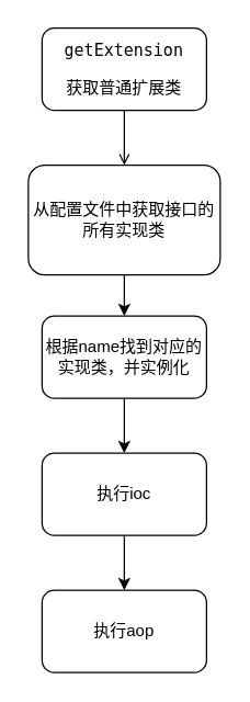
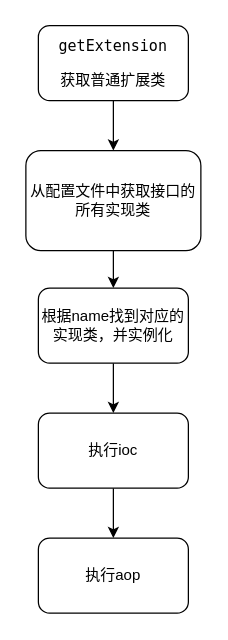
  <mxCell id="0" />
  <mxCell id="1" parent="0" />
- <mxCell id="2" value="" style="edgeStyle=orthogonalEdgeStyle;rounded=0;orthogonalLoop=1;jettySize=auto;html=1;endArrow=open;" edge="1" parent="1" source="3" target="5"><mxGeometry relative="1" as="geometry" /></mxCell>
+ <mxCell id="2" value="" style="edgeStyle=orthogonalEdgeStyle;rounded=0;orthogonalLoop=1;jettySize=auto;html=1;" edge="1" parent="1" source="3" target="5"><mxGeometry relative="1" as="geometry" /></mxCell>
  <mxCell id="3" value="&lt;pre&gt;getExtension&lt;/pre&gt;&lt;pre&gt;获取普通扩展类&lt;/pre&gt;" style="rounded=1;whiteSpace=wrap;html=1;" vertex="1" parent="1"><mxGeometry x="30" y="20" width="120" height="60" as="geometry" /></mxCell>
  <mxCell id="4" value="" style="edgeStyle=orthogonalEdgeStyle;rounded=0;orthogonalLoop=1;jettySize=auto;html=1;" edge="1" parent="1" source="5" target="7"><mxGeometry relative="1" as="geometry" /></mxCell>
  <mxCell id="5" value="从配置文件中获取接口的所有实现类" style="rounded=1;whiteSpace=wrap;html=1;" vertex="1" parent="1"><mxGeometry x="20" y="120" width="140" height="80" as="geometry" /></mxCell>
  <mxCell id="6" value="" style="edgeStyle=orthogonalEdgeStyle;rounded=0;orthogonalLoop=1;jettySize=auto;html=1;" edge="1" parent="1" source="7" target="9"><mxGeometry relative="1" as="geometry" /></mxCell>
  <mxCell id="7" value="根据name找到对应的实现类，并实例化" style="rounded=1;whiteSpace=wrap;html=1;" vertex="1" parent="1"><mxGeometry x="30" y="230" width="120" height="60" as="geometry" /></mxCell>
  <mxCell id="8" value="" style="edgeStyle=orthogonalEdgeStyle;rounded=0;orthogonalLoop=1;jettySize=auto;html=1;" edge="1" parent="1" source="9" target="10"><mxGeometry relative="1" as="geometry" /></mxCell>
  <mxCell id="9" value="执行ioc" style="rounded=1;whiteSpace=wrap;html=1;" vertex="1" parent="1"><mxGeometry x="30" y="330" width="120" height="60" as="geometry" /></mxCell>
  <mxCell id="10" value="执行aop" style="rounded=1;whiteSpace=wrap;html=1;" vertex="1" parent="1"><mxGeometry x="30" y="430" width="120" height="60" as="geometry" /></mxCell>
